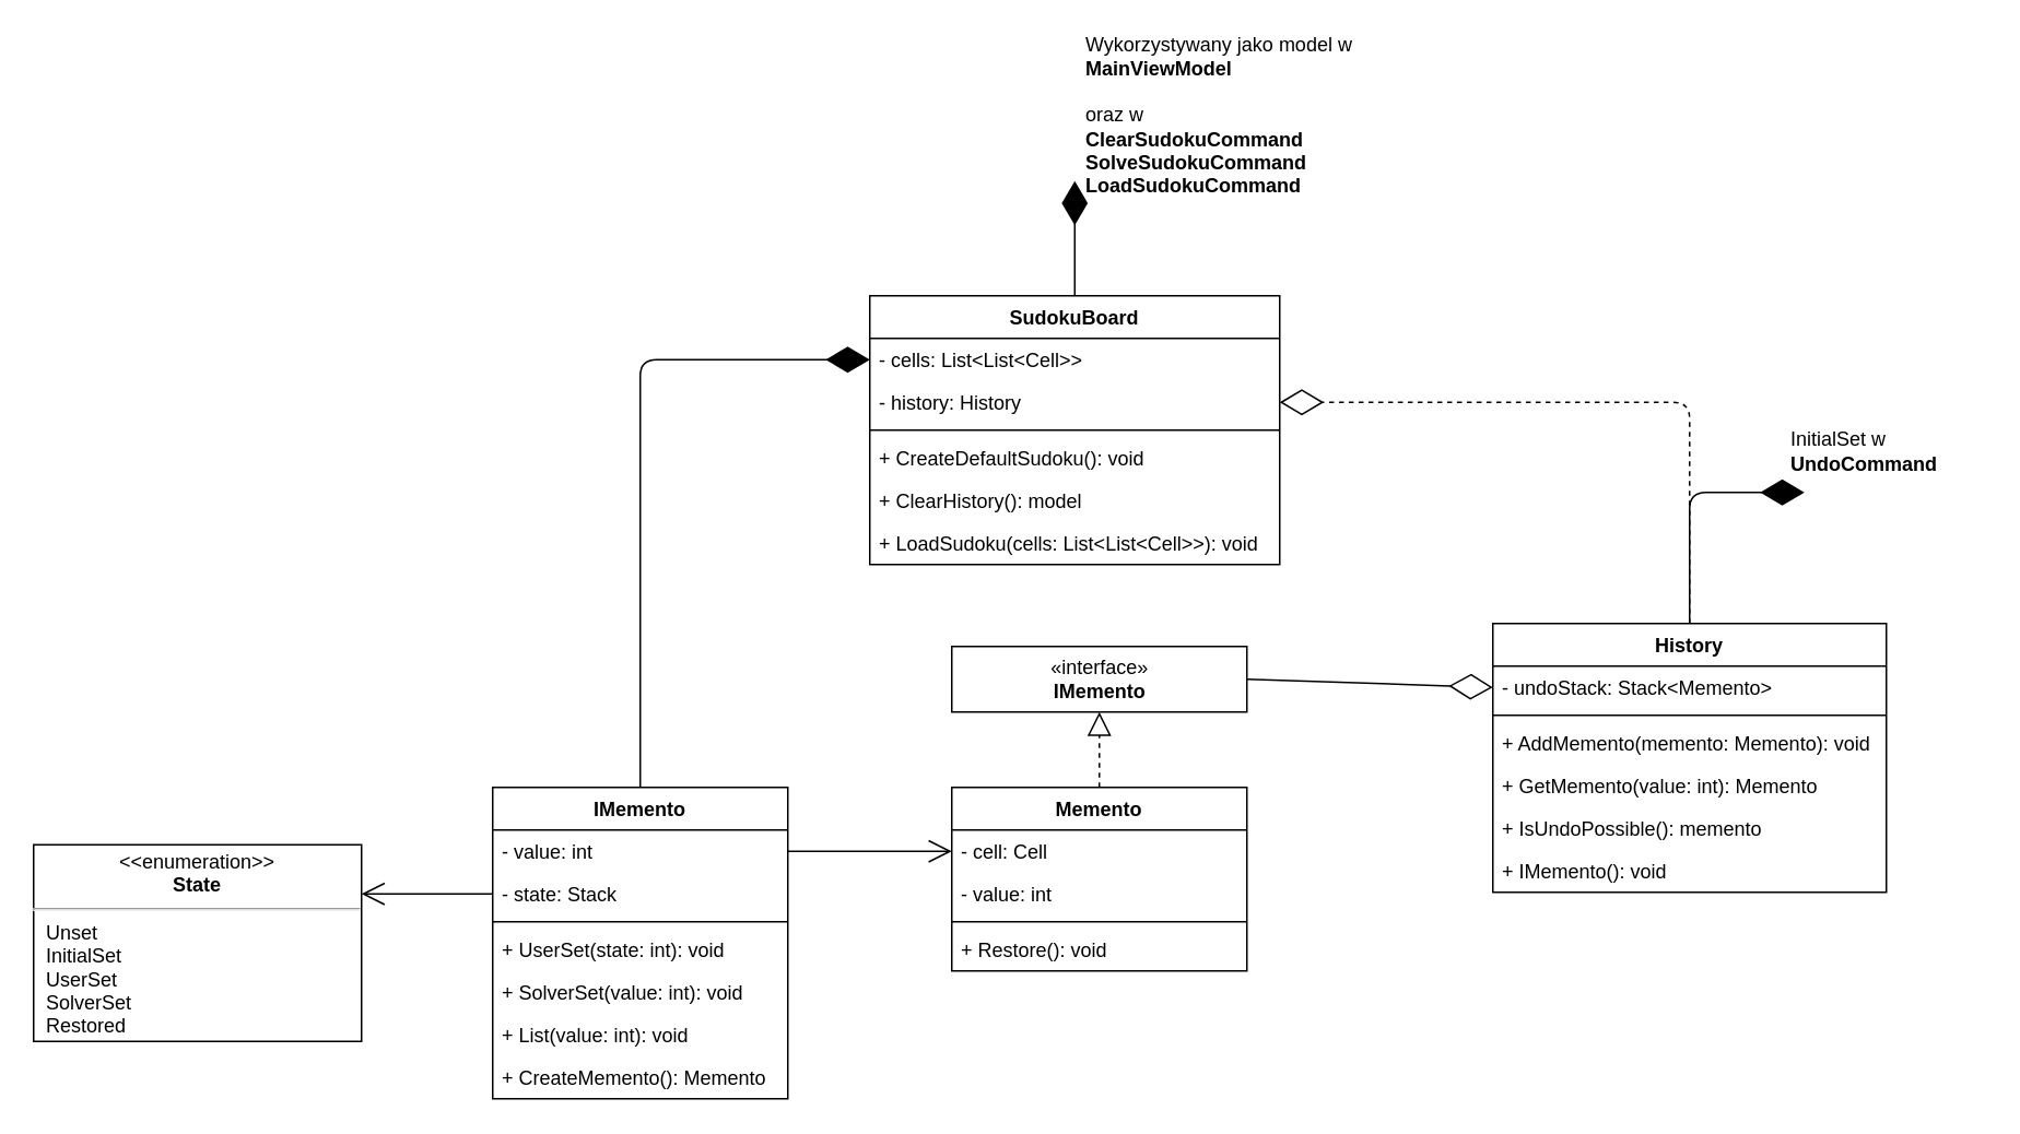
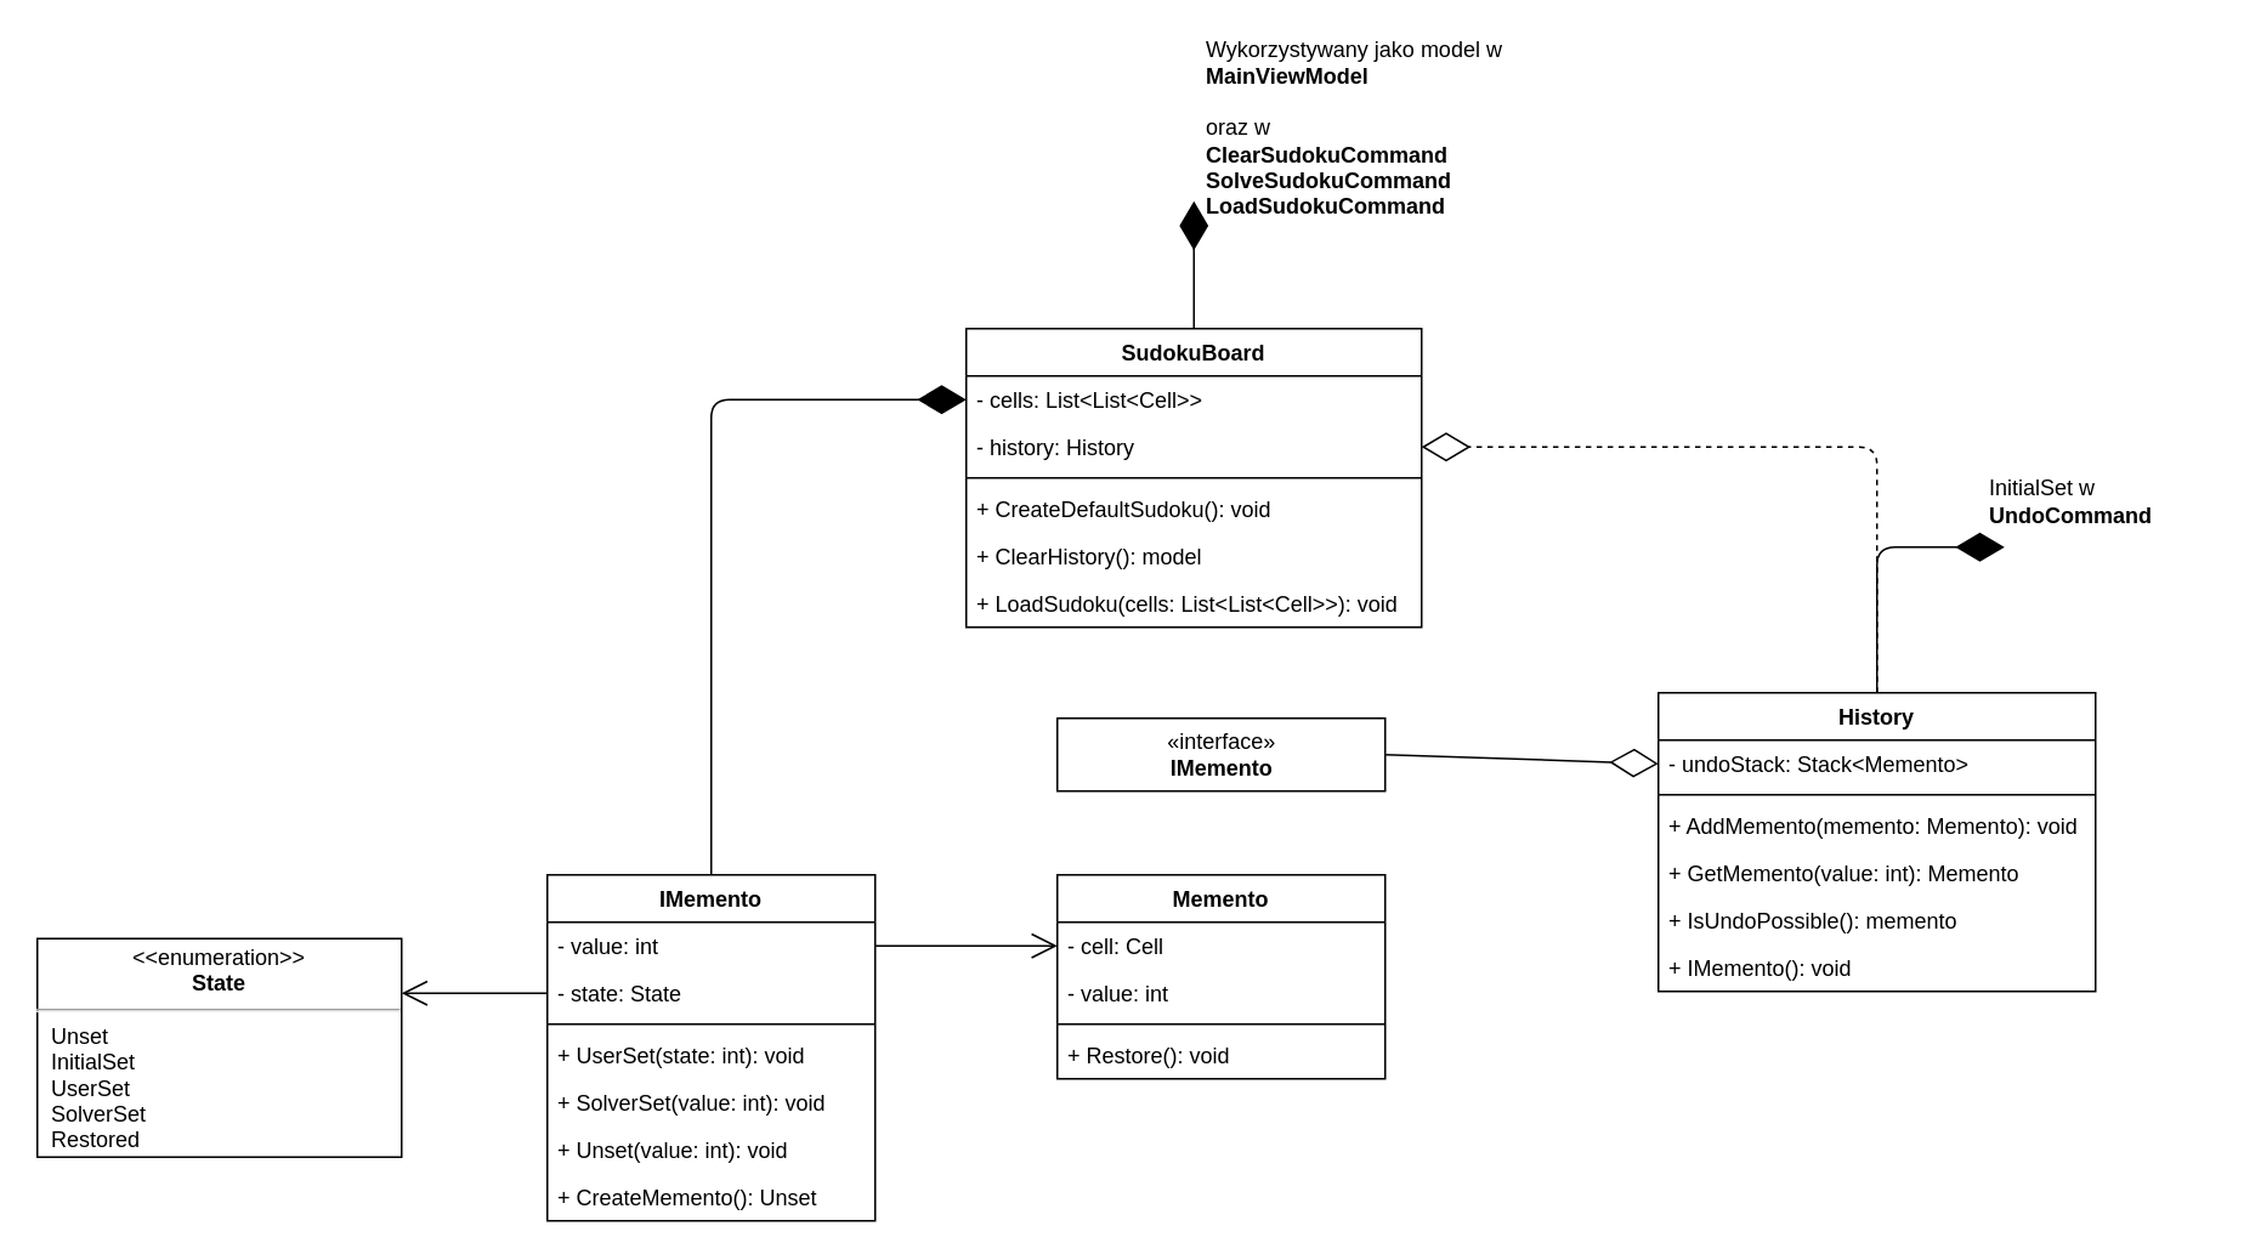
  <mxCell id="0" />
  <mxCell id="1" parent="0" />
  <mxCell id="2" value="&lt;p style=&quot;margin: 0px ; margin-top: 4px ; text-align: center&quot;&gt;&amp;lt;&amp;lt;enumeration&amp;gt;&amp;gt;&lt;br&gt;&lt;b&gt;State&lt;/b&gt;&lt;/p&gt;&lt;hr&gt;&lt;p style=&quot;margin: 0px ; margin-left: 8px ; text-align: left&quot;&gt;Unset&lt;/p&gt;&lt;p style=&quot;margin: 0px ; margin-left: 8px ; text-align: left&quot;&gt;InitialSet&lt;/p&gt;&lt;p style=&quot;margin: 0px ; margin-left: 8px ; text-align: left&quot;&gt;UserSet&lt;/p&gt;&lt;p style=&quot;margin: 0px ; margin-left: 8px ; text-align: left&quot;&gt;SolverSet&lt;/p&gt;&lt;p style=&quot;margin: 0px ; margin-left: 8px ; text-align: left&quot;&gt;Restored&lt;/p&gt;" style="shape=rect;html=1;overflow=fill;whiteSpace=wrap;" parent="1" vertex="1"><mxGeometry x="20" y="515" width="200" height="120" as="geometry" /></mxCell>
  <mxCell id="3" value="" style="endArrow=open;endFill=1;endSize=12;html=1;exitX=0;exitY=0.5;exitDx=0;exitDy=0;entryX=1;entryY=0.25;entryDx=0;entryDy=0;" parent="1" source="31" target="2" edge="1"><mxGeometry width="160" relative="1" as="geometry"><mxPoint x="194" y="310" as="sourcePoint" /><mxPoint x="354" y="310" as="targetPoint" /></mxGeometry></mxCell>
  <mxCell id="4" value="" style="endArrow=diamondThin;endFill=1;endSize=24;html=1;entryX=0;entryY=0.5;entryDx=0;entryDy=0;exitX=0.5;exitY=0;exitDx=0;exitDy=0;rounded=1;" parent="1" source="29" target="11" edge="1"><mxGeometry width="160" relative="1" as="geometry"><mxPoint x="360" y="80" as="sourcePoint" /><mxPoint x="510" y="40" as="targetPoint" /><Array as="points"><mxPoint x="390" y="219" /></Array></mxGeometry></mxCell>
  <mxCell id="5" value="" style="endArrow=diamondThin;endFill=0;endSize=24;html=1;exitX=0.5;exitY=0;exitDx=0;exitDy=0;entryX=1;entryY=0.5;entryDx=0;entryDy=0;dashed=1;" parent="1" source="22" target="12" edge="1"><mxGeometry width="160" relative="1" as="geometry"><mxPoint x="390" y="270" as="sourcePoint" /><mxPoint x="550" y="270" as="targetPoint" /><Array as="points"><mxPoint x="1030" y="245" /></Array></mxGeometry></mxCell>
  <mxCell id="6" value="«interface»&lt;br&gt;&lt;b&gt;IMemento&lt;/b&gt;" style="html=1;" parent="1" vertex="1"><mxGeometry x="580" y="394" width="180" height="40" as="geometry" /></mxCell>
- <mxCell id="7" value="" style="endArrow=block;dashed=1;endFill=0;endSize=12;html=1;entryX=0.5;entryY=1;entryDx=0;entryDy=0;exitX=0.5;exitY=0;exitDx=0;exitDy=0;" parent="1" source="17" target="6" edge="1"><mxGeometry width="160" relative="1" as="geometry"><mxPoint x="490" y="480" as="sourcePoint" /><mxPoint x="650" y="480" as="targetPoint" /></mxGeometry></mxCell>
  <mxCell id="8" value="" style="endArrow=diamondThin;endFill=0;endSize=24;html=1;exitX=1;exitY=0.5;exitDx=0;exitDy=0;entryX=0;entryY=0.5;entryDx=0;entryDy=0;" parent="1" source="6" target="23" edge="1"><mxGeometry width="160" relative="1" as="geometry"><mxPoint x="1060" y="553.5" as="sourcePoint" /><mxPoint x="810" y="518.5" as="targetPoint" /></mxGeometry></mxCell>
  <mxCell id="9" value="" style="endArrow=open;endFill=1;endSize=12;html=1;entryX=0;entryY=0.5;entryDx=0;entryDy=0;exitX=1;exitY=0.5;exitDx=0;exitDy=0;" parent="1" source="30" target="18" edge="1"><mxGeometry width="160" relative="1" as="geometry"><mxPoint x="380" y="418.33" as="sourcePoint" /><mxPoint x="540" y="418.33" as="targetPoint" /></mxGeometry></mxCell>
  <mxCell id="10" value="SudokuBoard" style="swimlane;fontStyle=1;align=center;verticalAlign=top;childLayout=stackLayout;horizontal=1;startSize=26;horizontalStack=0;resizeParent=1;resizeParentMax=0;resizeLast=0;collapsible=0;marginBottom=0;" parent="1" vertex="1"><mxGeometry x="530" y="180" width="250" height="164" as="geometry" /></mxCell>
  <mxCell id="11" value="- cells: List&lt;List&lt;Cell&gt;&gt;" style="text;strokeColor=none;fillColor=none;align=left;verticalAlign=top;spacingLeft=4;spacingRight=4;overflow=hidden;rotatable=0;points=[[0,0.5],[1,0.5]];portConstraint=eastwest;" parent="10" vertex="1"><mxGeometry y="26" width="250" height="26" as="geometry" /></mxCell>
  <mxCell id="12" value="- history: History" style="text;strokeColor=none;fillColor=none;align=left;verticalAlign=top;spacingLeft=4;spacingRight=4;overflow=hidden;rotatable=0;points=[[0,0.5],[1,0.5]];portConstraint=eastwest;" parent="10" vertex="1"><mxGeometry y="52" width="250" height="26" as="geometry" /></mxCell>
  <mxCell id="13" value="" style="line;strokeWidth=1;fillColor=none;align=left;verticalAlign=middle;spacingTop=-1;spacingLeft=3;spacingRight=3;rotatable=0;labelPosition=right;points=[];portConstraint=eastwest;" parent="10" vertex="1"><mxGeometry y="78" width="250" height="8" as="geometry" /></mxCell>
  <mxCell id="14" value="+ CreateDefaultSudoku(): void" style="text;strokeColor=none;fillColor=none;align=left;verticalAlign=top;spacingLeft=4;spacingRight=4;overflow=hidden;rotatable=0;points=[[0,0.5],[1,0.5]];portConstraint=eastwest;" parent="10" vertex="1"><mxGeometry y="86" width="250" height="26" as="geometry" /></mxCell>
  <mxCell id="15" value="+ ClearHistory(): model" style="text;strokeColor=none;fillColor=none;align=left;verticalAlign=top;spacingLeft=4;spacingRight=4;overflow=hidden;rotatable=0;points=[[0,0.5],[1,0.5]];portConstraint=eastwest;" parent="10" vertex="1"><mxGeometry y="112" width="250" height="26" as="geometry" /></mxCell>
  <mxCell id="16" value="+ LoadSudoku(cells: List&lt;List&lt;Cell&gt;&gt;): void" style="text;strokeColor=none;fillColor=none;align=left;verticalAlign=top;spacingLeft=4;spacingRight=4;overflow=hidden;rotatable=0;points=[[0,0.5],[1,0.5]];portConstraint=eastwest;" parent="10" vertex="1"><mxGeometry y="138" width="250" height="26" as="geometry" /></mxCell>
  <mxCell id="17" value="Memento" style="swimlane;fontStyle=1;align=center;verticalAlign=top;childLayout=stackLayout;horizontal=1;startSize=26;horizontalStack=0;resizeParent=1;resizeParentMax=0;resizeLast=0;collapsible=0;marginBottom=0;" parent="1" vertex="1"><mxGeometry x="580" y="480" width="180" height="112" as="geometry" /></mxCell>
  <mxCell id="18" value="- cell: Cell" style="text;strokeColor=none;fillColor=none;align=left;verticalAlign=top;spacingLeft=4;spacingRight=4;overflow=hidden;rotatable=0;points=[[0,0.5],[1,0.5]];portConstraint=eastwest;" parent="17" vertex="1"><mxGeometry y="26" width="180" height="26" as="geometry" /></mxCell>
  <mxCell id="19" value="- value: int" style="text;strokeColor=none;fillColor=none;align=left;verticalAlign=top;spacingLeft=4;spacingRight=4;overflow=hidden;rotatable=0;points=[[0,0.5],[1,0.5]];portConstraint=eastwest;" parent="17" vertex="1"><mxGeometry y="52" width="180" height="26" as="geometry" /></mxCell>
  <mxCell id="20" value="" style="line;strokeWidth=1;fillColor=none;align=left;verticalAlign=middle;spacingTop=-1;spacingLeft=3;spacingRight=3;rotatable=0;labelPosition=right;points=[];portConstraint=eastwest;" parent="17" vertex="1"><mxGeometry y="78" width="180" height="8" as="geometry" /></mxCell>
  <mxCell id="21" value="+ Restore(): void" style="text;strokeColor=none;fillColor=none;align=left;verticalAlign=top;spacingLeft=4;spacingRight=4;overflow=hidden;rotatable=0;points=[[0,0.5],[1,0.5]];portConstraint=eastwest;" parent="17" vertex="1"><mxGeometry y="86" width="180" height="26" as="geometry" /></mxCell>
  <mxCell id="22" value="History" style="swimlane;fontStyle=1;align=center;verticalAlign=top;childLayout=stackLayout;horizontal=1;startSize=26;horizontalStack=0;resizeParent=1;resizeParentMax=0;resizeLast=0;collapsible=0;marginBottom=0;" parent="1" vertex="1"><mxGeometry x="910" y="380" width="240" height="164" as="geometry" /></mxCell>
  <mxCell id="23" value="- undoStack: Stack&lt;Memento&gt;" style="text;strokeColor=none;fillColor=none;align=left;verticalAlign=top;spacingLeft=4;spacingRight=4;overflow=hidden;rotatable=0;points=[[0,0.5],[1,0.5]];portConstraint=eastwest;" parent="22" vertex="1"><mxGeometry y="26" width="240" height="26" as="geometry" /></mxCell>
  <mxCell id="24" value="" style="line;strokeWidth=1;fillColor=none;align=left;verticalAlign=middle;spacingTop=-1;spacingLeft=3;spacingRight=3;rotatable=0;labelPosition=right;points=[];portConstraint=eastwest;" parent="22" vertex="1"><mxGeometry y="52" width="240" height="8" as="geometry" /></mxCell>
  <mxCell id="25" value="+ AddMemento(memento: Memento): void" style="text;strokeColor=none;fillColor=none;align=left;verticalAlign=top;spacingLeft=4;spacingRight=4;overflow=hidden;rotatable=0;points=[[0,0.5],[1,0.5]];portConstraint=eastwest;" parent="22" vertex="1"><mxGeometry y="60" width="240" height="26" as="geometry" /></mxCell>
  <mxCell id="26" value="+ GetMemento(value: int): Memento" style="text;strokeColor=none;fillColor=none;align=left;verticalAlign=top;spacingLeft=4;spacingRight=4;overflow=hidden;rotatable=0;points=[[0,0.5],[1,0.5]];portConstraint=eastwest;" parent="22" vertex="1"><mxGeometry y="86" width="240" height="26" as="geometry" /></mxCell>
  <mxCell id="27" value="+ IsUndoPossible(): memento" style="text;strokeColor=none;fillColor=none;align=left;verticalAlign=top;spacingLeft=4;spacingRight=4;overflow=hidden;rotatable=0;points=[[0,0.5],[1,0.5]];portConstraint=eastwest;" parent="22" vertex="1"><mxGeometry y="112" width="240" height="26" as="geometry" /></mxCell>
  <mxCell id="28" value="+ IMemento(): void" style="text;strokeColor=none;fillColor=none;align=left;verticalAlign=top;spacingLeft=4;spacingRight=4;overflow=hidden;rotatable=0;points=[[0,0.5],[1,0.5]];portConstraint=eastwest;" parent="22" vertex="1"><mxGeometry y="138" width="240" height="26" as="geometry" /></mxCell>
  <mxCell id="29" value="IMemento" style="swimlane;fontStyle=1;align=center;verticalAlign=top;childLayout=stackLayout;horizontal=1;startSize=26;horizontalStack=0;resizeParent=1;resizeParentMax=0;resizeLast=0;collapsible=0;marginBottom=0;" parent="1" vertex="1"><mxGeometry x="300" y="480" width="180" height="190" as="geometry" /></mxCell>
  <mxCell id="30" value="- value: int" style="text;strokeColor=none;fillColor=none;align=left;verticalAlign=top;spacingLeft=4;spacingRight=4;overflow=hidden;rotatable=0;points=[[0,0.5],[1,0.5]];portConstraint=eastwest;" parent="29" vertex="1"><mxGeometry y="26" width="180" height="26" as="geometry" /></mxCell>
- <mxCell id="31" value="- state: Stack" style="text;strokeColor=none;fillColor=none;align=left;verticalAlign=top;spacingLeft=4;spacingRight=4;overflow=hidden;rotatable=0;points=[[0,0.5],[1,0.5]];portConstraint=eastwest;" parent="29" vertex="1"><mxGeometry y="52" width="180" height="26" as="geometry" /></mxCell>
+ <mxCell id="31" value="- state: State" style="text;strokeColor=none;fillColor=none;align=left;verticalAlign=top;spacingLeft=4;spacingRight=4;overflow=hidden;rotatable=0;points=[[0,0.5],[1,0.5]];portConstraint=eastwest;" parent="29" vertex="1"><mxGeometry y="52" width="180" height="26" as="geometry" /></mxCell>
  <mxCell id="32" value="" style="line;strokeWidth=1;fillColor=none;align=left;verticalAlign=middle;spacingTop=-1;spacingLeft=3;spacingRight=3;rotatable=0;labelPosition=right;points=[];portConstraint=eastwest;" parent="29" vertex="1"><mxGeometry y="78" width="180" height="8" as="geometry" /></mxCell>
  <mxCell id="33" value="+ UserSet(state: int): void" style="text;strokeColor=none;fillColor=none;align=left;verticalAlign=top;spacingLeft=4;spacingRight=4;overflow=hidden;rotatable=0;points=[[0,0.5],[1,0.5]];portConstraint=eastwest;" parent="29" vertex="1"><mxGeometry y="86" width="180" height="26" as="geometry" /></mxCell>
  <mxCell id="34" value="+ SolverSet(value: int): void" style="text;strokeColor=none;fillColor=none;align=left;verticalAlign=top;spacingLeft=4;spacingRight=4;overflow=hidden;rotatable=0;points=[[0,0.5],[1,0.5]];portConstraint=eastwest;" parent="29" vertex="1"><mxGeometry y="112" width="180" height="26" as="geometry" /></mxCell>
- <mxCell id="35" value="+ List(value: int): void" style="text;strokeColor=none;fillColor=none;align=left;verticalAlign=top;spacingLeft=4;spacingRight=4;overflow=hidden;rotatable=0;points=[[0,0.5],[1,0.5]];portConstraint=eastwest;" parent="29" vertex="1"><mxGeometry y="138" width="180" height="26" as="geometry" /></mxCell>
- <mxCell id="36" value="+ CreateMemento(): Memento" style="text;strokeColor=none;fillColor=none;align=left;verticalAlign=top;spacingLeft=4;spacingRight=4;overflow=hidden;rotatable=0;points=[[0,0.5],[1,0.5]];portConstraint=eastwest;" parent="29" vertex="1"><mxGeometry y="164" width="180" height="26" as="geometry" /></mxCell>
+ <mxCell id="35" value="+ Unset(value: int): void" style="text;strokeColor=none;fillColor=none;align=left;verticalAlign=top;spacingLeft=4;spacingRight=4;overflow=hidden;rotatable=0;points=[[0,0.5],[1,0.5]];portConstraint=eastwest;" parent="29" vertex="1"><mxGeometry y="138" width="180" height="26" as="geometry" /></mxCell>
+ <mxCell id="36" value="+ CreateMemento(): Unset" style="text;strokeColor=none;fillColor=none;align=left;verticalAlign=top;spacingLeft=4;spacingRight=4;overflow=hidden;rotatable=0;points=[[0,0.5],[1,0.5]];portConstraint=eastwest;" parent="29" vertex="1"><mxGeometry y="164" width="180" height="26" as="geometry" /></mxCell>
  <mxCell id="37" value="" style="endArrow=diamondThin;endFill=1;endSize=24;html=1;rounded=1;exitX=0.5;exitY=0;exitDx=0;exitDy=0;" parent="1" source="10" edge="1"><mxGeometry width="160" relative="1" as="geometry"><mxPoint x="420" y="270" as="sourcePoint" /><mxPoint x="655" y="110" as="targetPoint" /><Array as="points" /></mxGeometry></mxCell>
  <mxCell id="38" value="" style="endArrow=diamondThin;endFill=1;endSize=24;html=1;rounded=1;exitX=0.5;exitY=0;exitDx=0;exitDy=0;" parent="1" source="22" edge="1"><mxGeometry width="160" relative="1" as="geometry"><mxPoint x="665" y="190" as="sourcePoint" /><mxPoint x="1100" y="300" as="targetPoint" /><Array as="points"><mxPoint x="1030" y="300" /></Array></mxGeometry></mxCell>
  <mxCell id="39" value="&lt;div&gt;&lt;span&gt;InitialSet w&lt;/span&gt;&lt;/div&gt;&lt;b&gt;UndoCommand&lt;/b&gt;" style="text;html=1;align=left;verticalAlign=middle;resizable=0;points=[];autosize=1;" parent="1" vertex="1"><mxGeometry x="1090" y="260" width="120" height="30" as="geometry" /></mxCell>
  <mxCell id="40" value="Wykorzystywany jako model w&amp;nbsp;&lt;br&gt;&lt;b&gt;MainViewModel&lt;br&gt;&lt;/b&gt;&lt;br&gt;oraz w&lt;br&gt;&lt;div style=&quot;font-weight: bold&quot;&gt;&lt;b&gt;ClearSudokuCommand&lt;/b&gt;&lt;/div&gt;&lt;div style=&quot;font-weight: bold&quot;&gt;&lt;b&gt;SolveSudokuCommand&lt;/b&gt;&lt;/div&gt;&lt;div style=&quot;font-weight: bold&quot;&gt;&lt;b&gt;LoadSudokuCommand&lt;/b&gt;&lt;/div&gt;" style="text;html=1;align=left;verticalAlign=middle;resizable=0;points=[];autosize=1;" parent="1" vertex="1"><mxGeometry x="660" y="20" width="180" height="100" as="geometry" /></mxCell>
